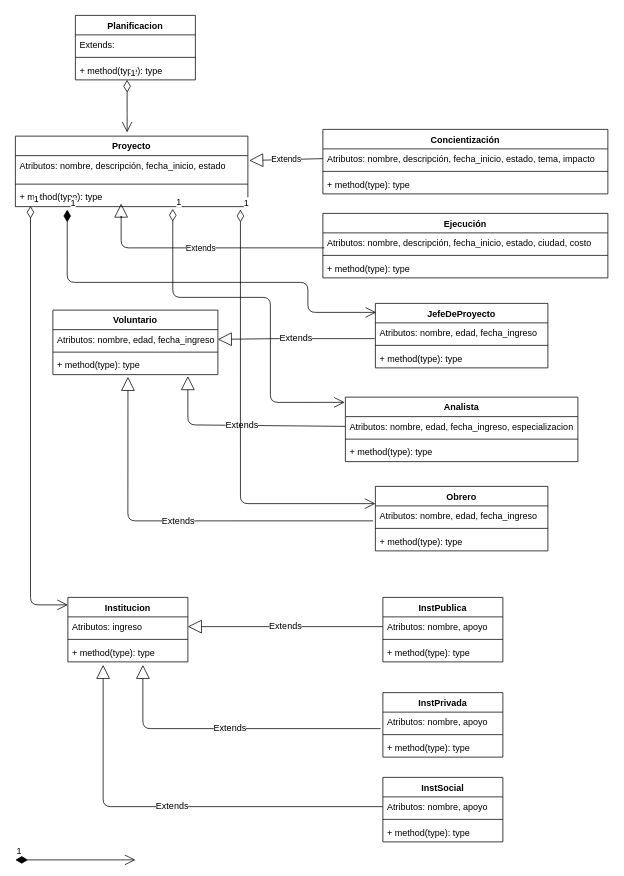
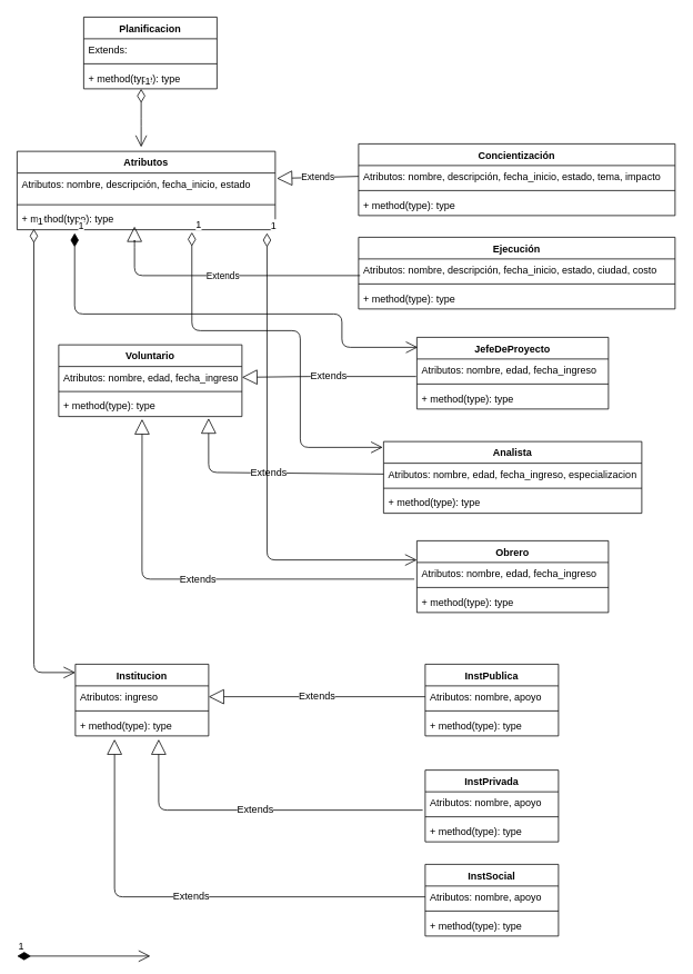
  <mxCell id="0" />
  <mxCell id="1" parent="0" />
- <mxCell id="2" value="Proyecto" style="swimlane;fontStyle=1;align=center;verticalAlign=top;childLayout=stackLayout;horizontal=1;startSize=26;horizontalStack=0;resizeParent=1;resizeParentMax=0;resizeLast=0;collapsible=1;marginBottom=0;" vertex="1" parent="1"><mxGeometry x="20" y="181" width="310" height="94" as="geometry" /></mxCell>
+ <mxCell id="2" value="Atributos" style="swimlane;fontStyle=1;align=center;verticalAlign=top;childLayout=stackLayout;horizontal=1;startSize=26;horizontalStack=0;resizeParent=1;resizeParentMax=0;resizeLast=0;collapsible=1;marginBottom=0;" vertex="1" parent="1"><mxGeometry x="20" y="181" width="310" height="94" as="geometry" /></mxCell>
  <mxCell id="3" value="Atributos: nombre, descripción, fecha_inicio, estado&#10;" style="text;strokeColor=none;fillColor=none;align=left;verticalAlign=top;spacingLeft=4;spacingRight=4;overflow=hidden;rotatable=0;points=[[0,0.5],[1,0.5]];portConstraint=eastwest;fontSize=12;" vertex="1" parent="2"><mxGeometry y="26" width="310" height="34" as="geometry" /></mxCell>
  <mxCell id="4" value="" style="line;strokeWidth=1;fillColor=none;align=left;verticalAlign=middle;spacingTop=-1;spacingLeft=3;spacingRight=3;rotatable=0;labelPosition=right;points=[];portConstraint=eastwest;" vertex="1" parent="2"><mxGeometry y="60" width="310" height="8" as="geometry" /></mxCell>
  <mxCell id="5" value="+ method(type): type" style="text;strokeColor=none;fillColor=none;align=left;verticalAlign=top;spacingLeft=4;spacingRight=4;overflow=hidden;rotatable=0;points=[[0,0.5],[1,0.5]];portConstraint=eastwest;" vertex="1" parent="2"><mxGeometry y="68" width="310" height="26" as="geometry" /></mxCell>
  <mxCell id="6" value="Concientización" style="swimlane;fontStyle=1;align=center;verticalAlign=top;childLayout=stackLayout;horizontal=1;startSize=26;horizontalStack=0;resizeParent=1;resizeParentMax=0;resizeLast=0;collapsible=1;marginBottom=0;" vertex="1" parent="1"><mxGeometry x="430" y="172" width="380" height="86" as="geometry" /></mxCell>
  <mxCell id="7" value="Atributos: nombre, descripción, fecha_inicio, estado, tema, impacto" style="text;strokeColor=none;fillColor=none;align=left;verticalAlign=top;spacingLeft=4;spacingRight=4;overflow=hidden;rotatable=0;points=[[0,0.5],[1,0.5]];portConstraint=eastwest;" vertex="1" parent="6"><mxGeometry y="26" width="380" height="26" as="geometry" /></mxCell>
  <mxCell id="8" value="" style="line;strokeWidth=1;fillColor=none;align=left;verticalAlign=middle;spacingTop=-1;spacingLeft=3;spacingRight=3;rotatable=0;labelPosition=right;points=[];portConstraint=eastwest;" vertex="1" parent="6"><mxGeometry y="52" width="380" height="8" as="geometry" /></mxCell>
  <mxCell id="9" value="+ method(type): type" style="text;strokeColor=none;fillColor=none;align=left;verticalAlign=top;spacingLeft=4;spacingRight=4;overflow=hidden;rotatable=0;points=[[0,0.5],[1,0.5]];portConstraint=eastwest;" vertex="1" parent="6"><mxGeometry y="60" width="380" height="26" as="geometry" /></mxCell>
  <mxCell id="10" value="Ejecución" style="swimlane;fontStyle=1;align=center;verticalAlign=top;childLayout=stackLayout;horizontal=1;startSize=26;horizontalStack=0;resizeParent=1;resizeParentMax=0;resizeLast=0;collapsible=1;marginBottom=0;" vertex="1" parent="1"><mxGeometry x="430" y="284" width="380" height="86" as="geometry" /></mxCell>
  <mxCell id="11" value="Atributos: nombre, descripción, fecha_inicio, estado, ciudad, costo" style="text;strokeColor=none;fillColor=none;align=left;verticalAlign=top;spacingLeft=4;spacingRight=4;overflow=hidden;rotatable=0;points=[[0,0.5],[1,0.5]];portConstraint=eastwest;" vertex="1" parent="10"><mxGeometry y="26" width="380" height="26" as="geometry" /></mxCell>
  <mxCell id="12" value="" style="line;strokeWidth=1;fillColor=none;align=left;verticalAlign=middle;spacingTop=-1;spacingLeft=3;spacingRight=3;rotatable=0;labelPosition=right;points=[];portConstraint=eastwest;" vertex="1" parent="10"><mxGeometry y="52" width="380" height="8" as="geometry" /></mxCell>
  <mxCell id="13" value="+ method(type): type" style="text;strokeColor=none;fillColor=none;align=left;verticalAlign=top;spacingLeft=4;spacingRight=4;overflow=hidden;rotatable=0;points=[[0,0.5],[1,0.5]];portConstraint=eastwest;" vertex="1" parent="10"><mxGeometry y="60" width="380" height="26" as="geometry" /></mxCell>
  <mxCell id="14" value="Extends" style="endArrow=block;endSize=16;endFill=0;html=1;fontSize=11;exitX=0.005;exitY=0.769;exitDx=0;exitDy=0;exitPerimeter=0;" edge="1" parent="1" source="11"><mxGeometry width="160" relative="1" as="geometry"><mxPoint x="397" y="177" as="sourcePoint" /><mxPoint x="161" y="271" as="targetPoint" /><Array as="points"><mxPoint x="161" y="330" /><mxPoint x="161" y="286" /></Array></mxGeometry></mxCell>
  <mxCell id="15" value="Extends" style="endArrow=block;endSize=16;endFill=0;html=1;fontSize=11;exitX=0;exitY=0.5;exitDx=0;exitDy=0;entryX=1.006;entryY=0.192;entryDx=0;entryDy=0;entryPerimeter=0;" edge="1" parent="1" source="7" target="3"><mxGeometry width="160" relative="1" as="geometry"><mxPoint x="30" y="236" as="sourcePoint" /><mxPoint x="190" y="236" as="targetPoint" /></mxGeometry></mxCell>
  <mxCell id="16" value="Voluntario" style="swimlane;fontStyle=1;align=center;verticalAlign=top;childLayout=stackLayout;horizontal=1;startSize=26;horizontalStack=0;resizeParent=1;resizeParentMax=0;resizeLast=0;collapsible=1;marginBottom=0;fontSize=12;" vertex="1" parent="1"><mxGeometry x="70" y="413" width="220" height="86" as="geometry" /></mxCell>
  <mxCell id="17" value="Atributos: nombre, edad, fecha_ingreso" style="text;strokeColor=none;fillColor=none;align=left;verticalAlign=top;spacingLeft=4;spacingRight=4;overflow=hidden;rotatable=0;points=[[0,0.5],[1,0.5]];portConstraint=eastwest;" vertex="1" parent="16"><mxGeometry y="26" width="220" height="26" as="geometry" /></mxCell>
  <mxCell id="18" value="" style="line;strokeWidth=1;fillColor=none;align=left;verticalAlign=middle;spacingTop=-1;spacingLeft=3;spacingRight=3;rotatable=0;labelPosition=right;points=[];portConstraint=eastwest;" vertex="1" parent="16"><mxGeometry y="52" width="220" height="8" as="geometry" /></mxCell>
  <mxCell id="19" value="+ method(type): type" style="text;strokeColor=none;fillColor=none;align=left;verticalAlign=top;spacingLeft=4;spacingRight=4;overflow=hidden;rotatable=0;points=[[0,0.5],[1,0.5]];portConstraint=eastwest;" vertex="1" parent="16"><mxGeometry y="60" width="220" height="26" as="geometry" /></mxCell>
  <mxCell id="20" value="JefeDeProyecto" style="swimlane;fontStyle=1;align=center;verticalAlign=top;childLayout=stackLayout;horizontal=1;startSize=26;horizontalStack=0;resizeParent=1;resizeParentMax=0;resizeLast=0;collapsible=1;marginBottom=0;fontSize=12;" vertex="1" parent="1"><mxGeometry x="500" y="404" width="230" height="86" as="geometry" /></mxCell>
  <mxCell id="21" value="Atributos: nombre, edad, fecha_ingreso" style="text;strokeColor=none;fillColor=none;align=left;verticalAlign=top;spacingLeft=4;spacingRight=4;overflow=hidden;rotatable=0;points=[[0,0.5],[1,0.5]];portConstraint=eastwest;" vertex="1" parent="20"><mxGeometry y="26" width="230" height="26" as="geometry" /></mxCell>
  <mxCell id="22" value="" style="line;strokeWidth=1;fillColor=none;align=left;verticalAlign=middle;spacingTop=-1;spacingLeft=3;spacingRight=3;rotatable=0;labelPosition=right;points=[];portConstraint=eastwest;" vertex="1" parent="20"><mxGeometry y="52" width="230" height="8" as="geometry" /></mxCell>
  <mxCell id="23" value="+ method(type): type" style="text;strokeColor=none;fillColor=none;align=left;verticalAlign=top;spacingLeft=4;spacingRight=4;overflow=hidden;rotatable=0;points=[[0,0.5],[1,0.5]];portConstraint=eastwest;" vertex="1" parent="20"><mxGeometry y="60" width="230" height="26" as="geometry" /></mxCell>
  <mxCell id="24" value="Extends" style="endArrow=block;endSize=16;endFill=0;html=1;fontSize=12;exitX=-0.004;exitY=0.808;exitDx=0;exitDy=0;exitPerimeter=0;entryX=1;entryY=0.5;entryDx=0;entryDy=0;" edge="1" parent="1" source="21" target="17"><mxGeometry width="160" relative="1" as="geometry"><mxPoint x="30" y="456" as="sourcePoint" /><mxPoint x="290" y="447" as="targetPoint" /><Array as="points"><mxPoint x="370" y="451" /></Array></mxGeometry></mxCell>
  <mxCell id="25" value="Analista" style="swimlane;fontStyle=1;align=center;verticalAlign=top;childLayout=stackLayout;horizontal=1;startSize=26;horizontalStack=0;resizeParent=1;resizeParentMax=0;resizeLast=0;collapsible=1;marginBottom=0;fontSize=12;" vertex="1" parent="1"><mxGeometry x="460" y="529" width="310" height="86" as="geometry" /></mxCell>
  <mxCell id="26" value="Atributos: nombre, edad, fecha_ingreso, especializacion" style="text;strokeColor=none;fillColor=none;align=left;verticalAlign=top;spacingLeft=4;spacingRight=4;overflow=hidden;rotatable=0;points=[[0,0.5],[1,0.5]];portConstraint=eastwest;" vertex="1" parent="25"><mxGeometry y="26" width="310" height="26" as="geometry" /></mxCell>
  <mxCell id="27" value="" style="line;strokeWidth=1;fillColor=none;align=left;verticalAlign=middle;spacingTop=-1;spacingLeft=3;spacingRight=3;rotatable=0;labelPosition=right;points=[];portConstraint=eastwest;" vertex="1" parent="25"><mxGeometry y="52" width="310" height="8" as="geometry" /></mxCell>
  <mxCell id="28" value="+ method(type): type" style="text;strokeColor=none;fillColor=none;align=left;verticalAlign=top;spacingLeft=4;spacingRight=4;overflow=hidden;rotatable=0;points=[[0,0.5],[1,0.5]];portConstraint=eastwest;" vertex="1" parent="25"><mxGeometry y="60" width="310" height="26" as="geometry" /></mxCell>
  <mxCell id="29" value="Extends" style="endArrow=block;endSize=16;endFill=0;html=1;fontSize=12;exitX=0;exitY=0.5;exitDx=0;exitDy=0;entryX=0.818;entryY=1.077;entryDx=0;entryDy=0;entryPerimeter=0;" edge="1" parent="1" source="26" target="19"><mxGeometry width="160" relative="1" as="geometry"><mxPoint x="30" y="566" as="sourcePoint" /><mxPoint x="190" y="566" as="targetPoint" /><Array as="points"><mxPoint x="250" y="566" /></Array></mxGeometry></mxCell>
  <mxCell id="30" value="Obrero" style="swimlane;fontStyle=1;align=center;verticalAlign=top;childLayout=stackLayout;horizontal=1;startSize=26;horizontalStack=0;resizeParent=1;resizeParentMax=0;resizeLast=0;collapsible=1;marginBottom=0;fontSize=12;" vertex="1" parent="1"><mxGeometry x="500" y="648" width="230" height="86" as="geometry" /></mxCell>
  <mxCell id="31" value="Atributos: nombre, edad, fecha_ingreso" style="text;strokeColor=none;fillColor=none;align=left;verticalAlign=top;spacingLeft=4;spacingRight=4;overflow=hidden;rotatable=0;points=[[0,0.5],[1,0.5]];portConstraint=eastwest;" vertex="1" parent="30"><mxGeometry y="26" width="230" height="26" as="geometry" /></mxCell>
  <mxCell id="32" value="" style="line;strokeWidth=1;fillColor=none;align=left;verticalAlign=middle;spacingTop=-1;spacingLeft=3;spacingRight=3;rotatable=0;labelPosition=right;points=[];portConstraint=eastwest;" vertex="1" parent="30"><mxGeometry y="52" width="230" height="8" as="geometry" /></mxCell>
  <mxCell id="33" value="+ method(type): type" style="text;strokeColor=none;fillColor=none;align=left;verticalAlign=top;spacingLeft=4;spacingRight=4;overflow=hidden;rotatable=0;points=[[0,0.5],[1,0.5]];portConstraint=eastwest;" vertex="1" parent="30"><mxGeometry y="60" width="230" height="26" as="geometry" /></mxCell>
  <mxCell id="34" value="Extends" style="endArrow=block;endSize=16;endFill=0;html=1;fontSize=12;exitX=-0.013;exitY=0.769;exitDx=0;exitDy=0;entryX=0.455;entryY=1.115;entryDx=0;entryDy=0;entryPerimeter=0;exitPerimeter=0;" edge="1" parent="1" source="31" target="19"><mxGeometry width="160" relative="1" as="geometry"><mxPoint x="500" y="747" as="sourcePoint" /><mxPoint x="190" y="746" as="targetPoint" /><Array as="points"><mxPoint x="170" y="694" /></Array></mxGeometry></mxCell>
  <mxCell id="35" value="Institucion" style="swimlane;fontStyle=1;align=center;verticalAlign=top;childLayout=stackLayout;horizontal=1;startSize=26;horizontalStack=0;resizeParent=1;resizeParentMax=0;resizeLast=0;collapsible=1;marginBottom=0;fontSize=12;" vertex="1" parent="1"><mxGeometry x="90" y="796" width="160" height="86" as="geometry" /></mxCell>
  <mxCell id="36" value="Atributos: ingreso" style="text;strokeColor=none;fillColor=none;align=left;verticalAlign=top;spacingLeft=4;spacingRight=4;overflow=hidden;rotatable=0;points=[[0,0.5],[1,0.5]];portConstraint=eastwest;" vertex="1" parent="35"><mxGeometry y="26" width="160" height="26" as="geometry" /></mxCell>
  <mxCell id="37" value="" style="line;strokeWidth=1;fillColor=none;align=left;verticalAlign=middle;spacingTop=-1;spacingLeft=3;spacingRight=3;rotatable=0;labelPosition=right;points=[];portConstraint=eastwest;" vertex="1" parent="35"><mxGeometry y="52" width="160" height="8" as="geometry" /></mxCell>
  <mxCell id="38" value="+ method(type): type" style="text;strokeColor=none;fillColor=none;align=left;verticalAlign=top;spacingLeft=4;spacingRight=4;overflow=hidden;rotatable=0;points=[[0,0.5],[1,0.5]];portConstraint=eastwest;" vertex="1" parent="35"><mxGeometry y="60" width="160" height="26" as="geometry" /></mxCell>
  <mxCell id="39" value="InstPublica" style="swimlane;fontStyle=1;align=center;verticalAlign=top;childLayout=stackLayout;horizontal=1;startSize=26;horizontalStack=0;resizeParent=1;resizeParentMax=0;resizeLast=0;collapsible=1;marginBottom=0;fontSize=12;" vertex="1" parent="1"><mxGeometry x="510" y="796" width="160" height="86" as="geometry" /></mxCell>
  <mxCell id="40" value="Atributos: nombre, apoyo" style="text;strokeColor=none;fillColor=none;align=left;verticalAlign=top;spacingLeft=4;spacingRight=4;overflow=hidden;rotatable=0;points=[[0,0.5],[1,0.5]];portConstraint=eastwest;" vertex="1" parent="39"><mxGeometry y="26" width="160" height="26" as="geometry" /></mxCell>
  <mxCell id="41" value="" style="line;strokeWidth=1;fillColor=none;align=left;verticalAlign=middle;spacingTop=-1;spacingLeft=3;spacingRight=3;rotatable=0;labelPosition=right;points=[];portConstraint=eastwest;" vertex="1" parent="39"><mxGeometry y="52" width="160" height="8" as="geometry" /></mxCell>
  <mxCell id="42" value="+ method(type): type" style="text;strokeColor=none;fillColor=none;align=left;verticalAlign=top;spacingLeft=4;spacingRight=4;overflow=hidden;rotatable=0;points=[[0,0.5],[1,0.5]];portConstraint=eastwest;" vertex="1" parent="39"><mxGeometry y="60" width="160" height="26" as="geometry" /></mxCell>
  <mxCell id="43" value="InstPrivada" style="swimlane;fontStyle=1;align=center;verticalAlign=top;childLayout=stackLayout;horizontal=1;startSize=26;horizontalStack=0;resizeParent=1;resizeParentMax=0;resizeLast=0;collapsible=1;marginBottom=0;fontSize=12;" vertex="1" parent="1"><mxGeometry x="510" y="923" width="160" height="86" as="geometry" /></mxCell>
  <mxCell id="44" value="Atributos: nombre, apoyo" style="text;strokeColor=none;fillColor=none;align=left;verticalAlign=top;spacingLeft=4;spacingRight=4;overflow=hidden;rotatable=0;points=[[0,0.5],[1,0.5]];portConstraint=eastwest;" vertex="1" parent="43"><mxGeometry y="26" width="160" height="26" as="geometry" /></mxCell>
  <mxCell id="45" value="" style="line;strokeWidth=1;fillColor=none;align=left;verticalAlign=middle;spacingTop=-1;spacingLeft=3;spacingRight=3;rotatable=0;labelPosition=right;points=[];portConstraint=eastwest;" vertex="1" parent="43"><mxGeometry y="52" width="160" height="8" as="geometry" /></mxCell>
  <mxCell id="46" value="+ method(type): type" style="text;strokeColor=none;fillColor=none;align=left;verticalAlign=top;spacingLeft=4;spacingRight=4;overflow=hidden;rotatable=0;points=[[0,0.5],[1,0.5]];portConstraint=eastwest;" vertex="1" parent="43"><mxGeometry y="60" width="160" height="26" as="geometry" /></mxCell>
  <mxCell id="47" value="InstSocial" style="swimlane;fontStyle=1;align=center;verticalAlign=top;childLayout=stackLayout;horizontal=1;startSize=26;horizontalStack=0;resizeParent=1;resizeParentMax=0;resizeLast=0;collapsible=1;marginBottom=0;fontSize=12;" vertex="1" parent="1"><mxGeometry x="510" y="1036" width="160" height="86" as="geometry" /></mxCell>
  <mxCell id="48" value="Atributos: nombre, apoyo" style="text;strokeColor=none;fillColor=none;align=left;verticalAlign=top;spacingLeft=4;spacingRight=4;overflow=hidden;rotatable=0;points=[[0,0.5],[1,0.5]];portConstraint=eastwest;" vertex="1" parent="47"><mxGeometry y="26" width="160" height="26" as="geometry" /></mxCell>
  <mxCell id="49" value="" style="line;strokeWidth=1;fillColor=none;align=left;verticalAlign=middle;spacingTop=-1;spacingLeft=3;spacingRight=3;rotatable=0;labelPosition=right;points=[];portConstraint=eastwest;" vertex="1" parent="47"><mxGeometry y="52" width="160" height="8" as="geometry" /></mxCell>
  <mxCell id="50" value="+ method(type): type" style="text;strokeColor=none;fillColor=none;align=left;verticalAlign=top;spacingLeft=4;spacingRight=4;overflow=hidden;rotatable=0;points=[[0,0.5],[1,0.5]];portConstraint=eastwest;" vertex="1" parent="47"><mxGeometry y="60" width="160" height="26" as="geometry" /></mxCell>
  <mxCell id="51" value="Extends" style="endArrow=block;endSize=16;endFill=0;html=1;fontSize=12;exitX=0;exitY=0.5;exitDx=0;exitDy=0;entryX=0.294;entryY=1.154;entryDx=0;entryDy=0;entryPerimeter=0;" edge="1" parent="1" source="48" target="38"><mxGeometry width="160" relative="1" as="geometry"><mxPoint x="20" y="1146" as="sourcePoint" /><mxPoint x="137" y="896" as="targetPoint" /><Array as="points"><mxPoint x="137" y="1075" /></Array></mxGeometry></mxCell>
  <mxCell id="52" value="Extends" style="endArrow=block;endSize=16;endFill=0;html=1;fontSize=12;exitX=-0.019;exitY=0.846;exitDx=0;exitDy=0;exitPerimeter=0;entryX=0.625;entryY=1.154;entryDx=0;entryDy=0;entryPerimeter=0;" edge="1" parent="1" source="44" target="38"><mxGeometry width="160" relative="1" as="geometry"><mxPoint x="20" y="1146" as="sourcePoint" /><mxPoint x="180" y="1146" as="targetPoint" /><Array as="points"><mxPoint x="190" y="971" /></Array></mxGeometry></mxCell>
  <mxCell id="53" value="Extends" style="endArrow=block;endSize=16;endFill=0;html=1;fontSize=12;exitX=0;exitY=0.5;exitDx=0;exitDy=0;entryX=1;entryY=0.5;entryDx=0;entryDy=0;" edge="1" parent="1" source="40" target="36"><mxGeometry width="160" relative="1" as="geometry"><mxPoint x="20" y="1146" as="sourcePoint" /><mxPoint x="180" y="1146" as="targetPoint" /></mxGeometry></mxCell>
  <mxCell id="54" value="Planificacion" style="swimlane;fontStyle=1;align=center;verticalAlign=top;childLayout=stackLayout;horizontal=1;startSize=26;horizontalStack=0;resizeParent=1;resizeParentMax=0;resizeLast=0;collapsible=1;marginBottom=0;fontSize=12;" vertex="1" parent="1"><mxGeometry x="100" y="20" width="160" height="86" as="geometry" /></mxCell>
  <mxCell id="55" value="Extends: " style="text;strokeColor=none;fillColor=none;align=left;verticalAlign=top;spacingLeft=4;spacingRight=4;overflow=hidden;rotatable=0;points=[[0,0.5],[1,0.5]];portConstraint=eastwest;" vertex="1" parent="54"><mxGeometry y="26" width="160" height="26" as="geometry" /></mxCell>
  <mxCell id="56" value="" style="line;strokeWidth=1;fillColor=none;align=left;verticalAlign=middle;spacingTop=-1;spacingLeft=3;spacingRight=3;rotatable=0;labelPosition=right;points=[];portConstraint=eastwest;" vertex="1" parent="54"><mxGeometry y="52" width="160" height="8" as="geometry" /></mxCell>
  <mxCell id="57" value="+ method(type): type" style="text;strokeColor=none;fillColor=none;align=left;verticalAlign=top;spacingLeft=4;spacingRight=4;overflow=hidden;rotatable=0;points=[[0,0.5],[1,0.5]];portConstraint=eastwest;" vertex="1" parent="54"><mxGeometry y="60" width="160" height="26" as="geometry" /></mxCell>
  <mxCell id="58" value="1" style="endArrow=open;html=1;endSize=12;startArrow=diamondThin;startSize=14;startFill=0;edgeStyle=orthogonalEdgeStyle;align=left;verticalAlign=bottom;fontSize=12;exitX=0.431;exitY=1;exitDx=0;exitDy=0;exitPerimeter=0;" edge="1" parent="1" source="57"><mxGeometry x="-1" y="3" relative="1" as="geometry"><mxPoint x="380" y="66" as="sourcePoint" /><mxPoint x="169" y="176" as="targetPoint" /><Array as="points" /></mxGeometry></mxCell>
  <mxCell id="59" value="1" style="endArrow=open;html=1;endSize=12;startArrow=diamondThin;startSize=14;startFill=1;edgeStyle=orthogonalEdgeStyle;align=left;verticalAlign=bottom;fontSize=12;" edge="1" parent="1"><mxGeometry x="-1" y="3" relative="1" as="geometry"><mxPoint x="20" y="1146" as="sourcePoint" /><mxPoint x="180" y="1146" as="targetPoint" /></mxGeometry></mxCell>
  <mxCell id="60" value="1" style="endArrow=open;html=1;endSize=12;startArrow=diamondThin;startSize=14;startFill=1;edgeStyle=orthogonalEdgeStyle;align=left;verticalAlign=bottom;fontSize=12;exitX=0.223;exitY=1.154;exitDx=0;exitDy=0;exitPerimeter=0;" edge="1" parent="1" source="5"><mxGeometry x="-1" y="3" relative="1" as="geometry"><mxPoint x="20" y="366.5" as="sourcePoint" /><mxPoint x="501" y="416" as="targetPoint" /><Array as="points"><mxPoint x="89" y="376" /><mxPoint x="410" y="376" /><mxPoint x="410" y="416" /></Array></mxGeometry></mxCell>
  <mxCell id="61" value="1" style="endArrow=open;html=1;endSize=12;startArrow=diamondThin;startSize=14;startFill=0;edgeStyle=orthogonalEdgeStyle;align=left;verticalAlign=bottom;fontSize=12;exitX=0.065;exitY=0.962;exitDx=0;exitDy=0;exitPerimeter=0;entryX=0;entryY=0.116;entryDx=0;entryDy=0;entryPerimeter=0;" edge="1" parent="1" source="5" target="35"><mxGeometry x="-1" y="3" relative="1" as="geometry"><mxPoint x="40" y="285" as="sourcePoint" /><mxPoint x="70" y="806" as="targetPoint" /><Array as="points"><mxPoint x="40" y="806" /></Array></mxGeometry></mxCell>
  <mxCell id="62" value="1" style="endArrow=open;html=1;endSize=12;startArrow=diamondThin;startSize=14;startFill=0;edgeStyle=orthogonalEdgeStyle;align=left;verticalAlign=bottom;fontSize=12;exitX=0.677;exitY=1.115;exitDx=0;exitDy=0;exitPerimeter=0;entryX=-0.003;entryY=0.081;entryDx=0;entryDy=0;entryPerimeter=0;" edge="1" parent="1" source="5" target="25"><mxGeometry x="-1" y="3" relative="1" as="geometry"><mxPoint x="390" y="506" as="sourcePoint" /><mxPoint x="450" y="536" as="targetPoint" /><Array as="points"><mxPoint x="230" y="396" /><mxPoint x="360" y="396" /><mxPoint x="360" y="536" /></Array></mxGeometry></mxCell>
  <mxCell id="63" value="1" style="endArrow=open;html=1;endSize=12;startArrow=diamondThin;startSize=14;startFill=0;edgeStyle=orthogonalEdgeStyle;align=left;verticalAlign=bottom;fontSize=12;entryX=0;entryY=-0.115;entryDx=0;entryDy=0;entryPerimeter=0;exitX=0.968;exitY=1.154;exitDx=0;exitDy=0;exitPerimeter=0;" edge="1" parent="1" source="5" target="31"><mxGeometry x="-1" y="3" relative="1" as="geometry"><mxPoint x="310" y="306" as="sourcePoint" /><mxPoint x="360" y="676" as="targetPoint" /><Array as="points"><mxPoint x="320" y="671" /></Array></mxGeometry></mxCell>
